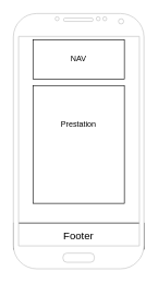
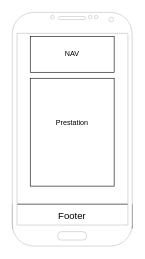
  <mxCell id="0" />
  <mxCell id="1" parent="0" />
  <mxCell id="2" value="" style="rounded=0;whiteSpace=wrap;html=1;" vertex="1" parent="1"><mxGeometry x="50" y="130" width="140" height="180" as="geometry" /></mxCell>
  <mxCell id="3" value="" style="rounded=0;whiteSpace=wrap;html=1;" vertex="1" parent="1"><mxGeometry x="50" y="60" width="140" height="60" as="geometry" /></mxCell>
  <mxCell id="4" value="NAV" style="text;html=1;strokeColor=none;fillColor=none;align=center;verticalAlign=middle;whiteSpace=wrap;rounded=0;" vertex="1" parent="1"><mxGeometry x="100" y="80" width="40" height="20" as="geometry" /></mxCell>
  <mxCell id="5" value="" style="rounded=0;whiteSpace=wrap;html=1;" vertex="1" parent="1"><mxGeometry x="20" y="340" width="200" height="40" as="geometry" /></mxCell>
  <mxCell id="6" value="&lt;font style=&quot;font-size: 16px&quot;&gt;Footer&lt;/font&gt;" style="text;html=1;strokeColor=none;fillColor=none;align=center;verticalAlign=middle;whiteSpace=wrap;rounded=0;" vertex="1" parent="1"><mxGeometry x="100" y="350" width="40" height="20" as="geometry" /></mxCell>
  <mxCell id="7" value="" style="verticalLabelPosition=bottom;verticalAlign=top;html=1;shadow=0;dashed=0;strokeWidth=1;shape=mxgraph.android.phone2;fillColor=#ffffff;strokeColor=#c0c0c0;" vertex="1" parent="1"><mxGeometry x="20" y="20" width="200" height="390" as="geometry" /></mxCell>
- <mxCell id="8" value="Prestation" style="text;html=1;strokeColor=none;fillColor=none;align=center;verticalAlign=middle;whiteSpace=wrap;rounded=0;" vertex="1" parent="1"><mxGeometry x="100" y="180" width="40" height="20" as="geometry" /></mxCell>
+ <mxCell id="8" value="Prestation" style="text;html=1;strokeColor=none;fillColor=none;align=center;verticalAlign=middle;whiteSpace=wrap;rounded=0;" vertex="1" parent="1"><mxGeometry x="100" y="195" width="40" height="20" as="geometry" /></mxCell>
